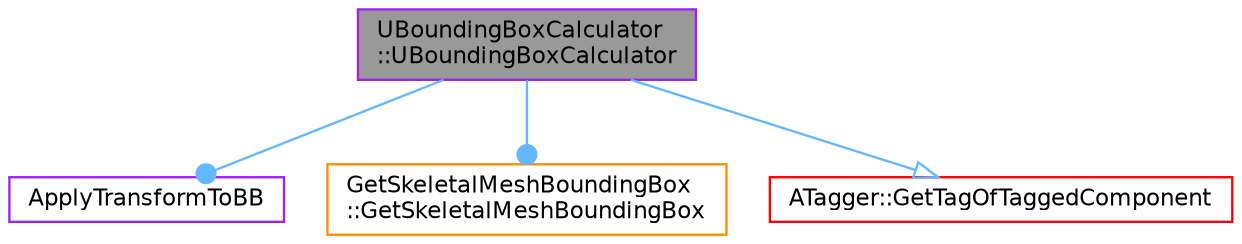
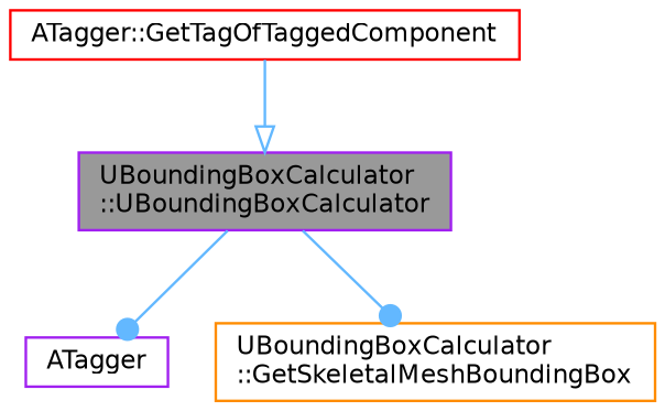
  digraph {
    rankdir=TB
    node [color=purple fillcolor=white fontname=Helvetica fontsize=10 shape=box style=filled]
    edge [arrowhead=dot color=steelblue1 fontname=Helvetica fontsize=10 labelfontname=Helvetica labelfontsize=10 style=solid]
    n1 [fillcolor=grey60 fontcolor=black height=0.2 label="UBoundingBoxCalculator\l::UBoundingBoxCalculator" width=0.4]
-   n2 [height=0.2 label=ApplyTransformToBB width=0.4]
-   n3 [color=darkorange height=0.2 label="GetSkeletalMeshBoundingBox\l::GetSkeletalMeshBoundingBox" width=0.4]
+   n2 [height=0.2 label=ATagger width=0.4]
+   n3 [color=darkorange height=0.2 label="UBoundingBoxCalculator\l::GetSkeletalMeshBoundingBox" width=0.4]
    n4 [color=red height=0.2 label="ATagger::GetTagOfTaggedComponent" width=0.4]
    n1 -> n2
    n1 -> n3
-   n1 -> n4 [arrowhead=onormal]
+   n4 -> n1 [arrowhead=onormal]
  }
